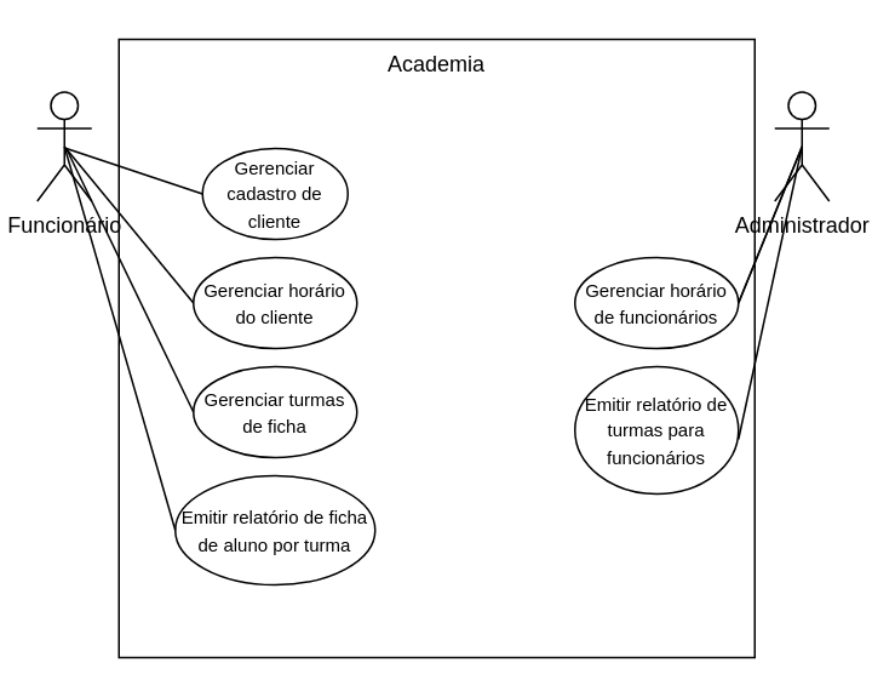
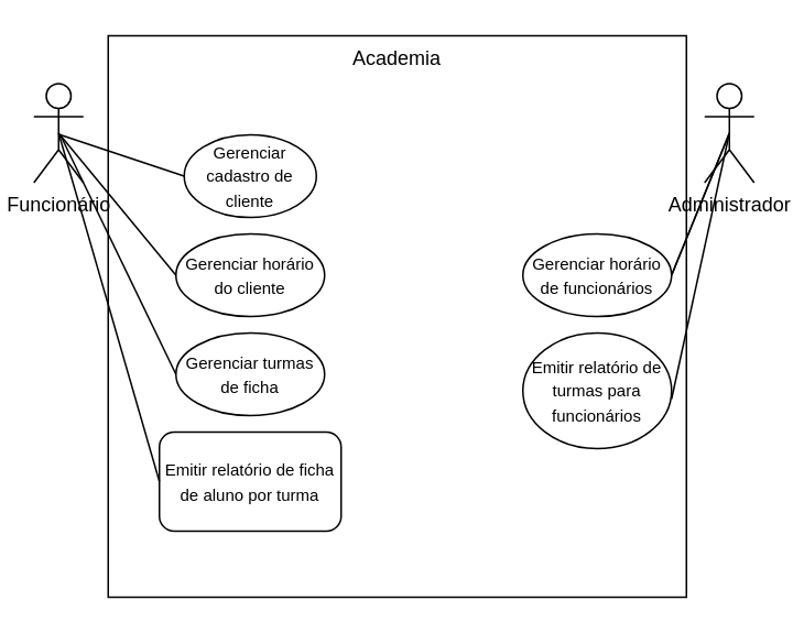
  <mxCell id="0" />
  <mxCell id="1" parent="0" />
  <mxCell id="2" value="" style="rounded=0;whiteSpace=wrap;html=1;" parent="1" vertex="1"><mxGeometry x="65" y="21" width="350" height="340" as="geometry" /></mxCell>
  <mxCell id="3" value="&lt;div&gt;Administrador&lt;/div&gt;&lt;div&gt;&lt;br&gt;&lt;/div&gt;" style="shape=umlActor;verticalLabelPosition=bottom;verticalAlign=top;html=1;outlineConnect=0;" parent="1" vertex="1"><mxGeometry x="426" y="50" width="30" height="60" as="geometry" /></mxCell>
  <mxCell id="4" value="&lt;div&gt;Funcionário&lt;/div&gt;&lt;div&gt;&lt;br&gt;&lt;/div&gt;" style="shape=umlActor;verticalLabelPosition=bottom;verticalAlign=top;html=1;outlineConnect=0;" parent="1" vertex="1"><mxGeometry x="20" y="50" width="30" height="60" as="geometry" /></mxCell>
  <mxCell id="5" value="Academia" style="text;html=1;align=center;verticalAlign=middle;whiteSpace=wrap;rounded=0;" parent="1" vertex="1"><mxGeometry x="210" y="20" width="60" height="30" as="geometry" /></mxCell>
  <mxCell id="6" value="&lt;font style=&quot;font-size: 10px;&quot;&gt;Gerenciar cadastro de cliente&lt;/font&gt;" style="ellipse;whiteSpace=wrap;html=1;" parent="1" vertex="1"><mxGeometry x="111" y="81" width="80" height="50" as="geometry" /></mxCell>
  <mxCell id="7" value="&lt;font size=&quot;1&quot;&gt;Gerenciar horário de funcionários&lt;/font&gt;" style="ellipse;whiteSpace=wrap;html=1;" parent="1" vertex="1"><mxGeometry x="316" y="141" width="90" height="50" as="geometry" /></mxCell>
  <mxCell id="8" value="&lt;font style=&quot;font-size: 10px;&quot;&gt;Gerenciar horário do cliente&lt;br&gt;&lt;/font&gt;" style="ellipse;whiteSpace=wrap;html=1;" parent="1" vertex="1"><mxGeometry x="106" y="141" width="90" height="50" as="geometry" /></mxCell>
  <mxCell id="9" value="&lt;font style=&quot;font-size: 10px;&quot;&gt;Gerenciar turmas de ficha&lt;br&gt;&lt;/font&gt;" style="ellipse;whiteSpace=wrap;html=1;" parent="1" vertex="1"><mxGeometry x="106" y="201" width="90" height="50" as="geometry" /></mxCell>
- <mxCell id="10" value="&lt;font style=&quot;font-size: 10px;&quot;&gt;Emitir relatório de ficha de aluno por turma&lt;br&gt;&lt;/font&gt;" style="ellipse;whiteSpace=wrap;html=1;" parent="1" vertex="1"><mxGeometry x="96" y="261" width="110" height="60" as="geometry" /></mxCell>
+ <mxCell id="10" value="&lt;font style=&quot;font-size: 10px;&quot;&gt;Emitir relatório de ficha de aluno por turma&lt;br&gt;&lt;/font&gt;" style="whiteSpace=wrap;html=1;rounded=1;" parent="1" vertex="1"><mxGeometry x="96" y="261" width="110" height="60" as="geometry" /></mxCell>
  <mxCell id="11" value="&lt;font style=&quot;font-size: 10px;&quot;&gt;Emitir relatório de turmas para funcionários&lt;br&gt;&lt;/font&gt;" style="ellipse;whiteSpace=wrap;html=1;" parent="1" vertex="1"><mxGeometry x="316" y="201" width="90" height="70" as="geometry" /></mxCell>
  <mxCell id="12" value="" style="endArrow=none;html=1;rounded=0;entryX=0;entryY=0.5;entryDx=0;entryDy=0;exitX=0.5;exitY=0.5;exitDx=0;exitDy=0;exitPerimeter=0;" parent="1" source="4" target="8" edge="1"><mxGeometry width="50" height="50" relative="1" as="geometry"><mxPoint x="46" y="91" as="sourcePoint" /><mxPoint x="116" y="116" as="targetPoint" /></mxGeometry></mxCell>
  <mxCell id="13" value="" style="endArrow=none;html=1;rounded=0;entryX=0;entryY=0.5;entryDx=0;entryDy=0;" parent="1" target="9" edge="1"><mxGeometry width="50" height="50" relative="1" as="geometry"><mxPoint x="36" y="81" as="sourcePoint" /><mxPoint x="86" y="31" as="targetPoint" /></mxGeometry></mxCell>
  <mxCell id="14" value="" style="endArrow=none;html=1;rounded=0;exitX=0.5;exitY=0.5;exitDx=0;exitDy=0;exitPerimeter=0;entryX=0;entryY=0.5;entryDx=0;entryDy=0;" parent="1" source="4" target="10" edge="1"><mxGeometry width="50" height="50" relative="1" as="geometry"><mxPoint x="36" y="91" as="sourcePoint" /><mxPoint x="86" y="41" as="targetPoint" /></mxGeometry></mxCell>
  <mxCell id="15" value="" style="endArrow=none;html=1;rounded=0;entryX=0.5;entryY=0.5;entryDx=0;entryDy=0;entryPerimeter=0;exitX=1;exitY=0.5;exitDx=0;exitDy=0;" parent="1" source="7" target="3" edge="1"><mxGeometry width="50" height="50" relative="1" as="geometry"><mxPoint x="426" y="131" as="sourcePoint" /><mxPoint x="476" y="81" as="targetPoint" /></mxGeometry></mxCell>
  <mxCell id="16" value="" style="endArrow=none;html=1;rounded=0;exitX=1;exitY=0.5;exitDx=0;exitDy=0;entryX=0.5;entryY=0.5;entryDx=0;entryDy=0;entryPerimeter=0;" parent="1" target="3" edge="1"><mxGeometry width="50" height="50" relative="1" as="geometry"><mxPoint x="406" y="166" as="sourcePoint" /><mxPoint x="471" y="261" as="targetPoint" /></mxGeometry></mxCell>
  <mxCell id="17" value="" style="endArrow=none;html=1;rounded=0;exitX=1;exitY=0.5;exitDx=0;exitDy=0;entryX=0.5;entryY=0.5;entryDx=0;entryDy=0;entryPerimeter=0;" parent="1" target="3" edge="1"><mxGeometry width="50" height="50" relative="1" as="geometry"><mxPoint x="406" y="241" as="sourcePoint" /><mxPoint x="471" y="336" as="targetPoint" /></mxGeometry></mxCell>
  <mxCell id="18" value="" style="endArrow=none;html=1;rounded=0;entryX=0;entryY=0.5;entryDx=0;entryDy=0;" edge="1" parent="1" target="6"><mxGeometry width="50" height="50" relative="1" as="geometry"><mxPoint x="36" y="81" as="sourcePoint" /><mxPoint x="86" y="31" as="targetPoint" /></mxGeometry></mxCell>
